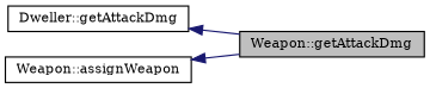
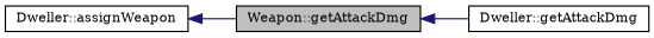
  digraph {
    fontname="DejaVu Serif"
    rankdir=LR
    node [color=black fontname="DejaVu Serif" fontsize=10 shape=record]
    edge [color=midnightblue dir=back fontname="DejaVu Serif" fontsize=10 labelfontname=Helvetica labelfontsize=10 style=solid]
    n1 [fillcolor=grey75 fontcolor=black height=0.2 label="Weapon::getAttackDmg" style=filled width=0.4]
    n2 [height=0.2 label="Dweller::getAttackDmg" width=0.4]
-   n3 [height=0.2 label="Weapon::assignWeapon" width=0.4]
-   n2 -> n1
+   n3 [height=0.2 label="Dweller::assignWeapon" width=0.4]
+   n1 -> n2
    n3 -> n1
  }
